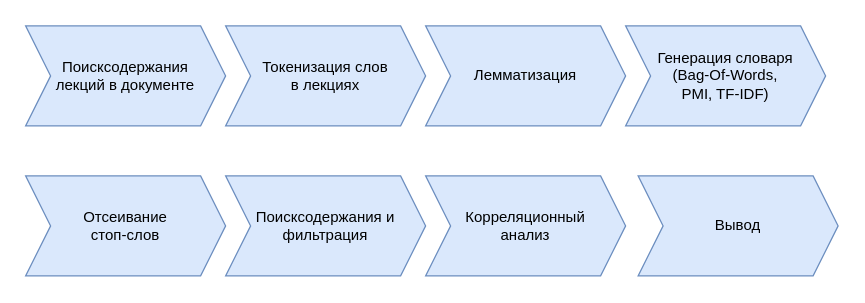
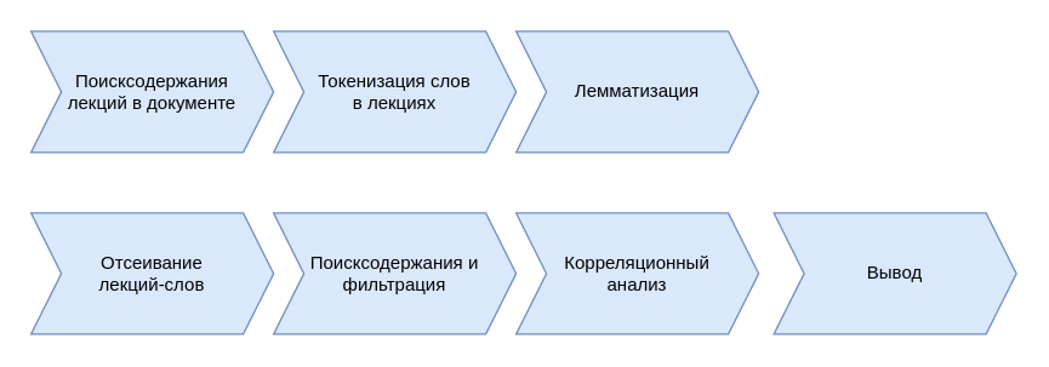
  <mxCell id="0" />
  <mxCell id="1" parent="0" />
  <mxCell id="2" value="Поисксодержания&lt;br&gt;лекций в документе" style="shape=step;perimeter=stepPerimeter;whiteSpace=wrap;html=1;fixedSize=1;fillColor=#dae8fc;strokeColor=#6c8ebf;" vertex="1" parent="1"><mxGeometry x="20" y="20" width="160" height="80" as="geometry" /></mxCell>
- <mxCell id="3" value="Генерация словаря&lt;br&gt;(Bag-Of-Words,&lt;br&gt;PMI, TF-IDF)" style="shape=step;perimeter=stepPerimeter;whiteSpace=wrap;html=1;fixedSize=1;fillColor=#dae8fc;strokeColor=#6c8ebf;" vertex="1" parent="1"><mxGeometry x="500" y="20" width="160" height="80" as="geometry" /></mxCell>
  <mxCell id="4" value="Токенизация слов&lt;br&gt;в лекциях" style="shape=step;perimeter=stepPerimeter;whiteSpace=wrap;html=1;fixedSize=1;fillColor=#dae8fc;strokeColor=#6c8ebf;" vertex="1" parent="1"><mxGeometry x="180" y="20" width="160" height="80" as="geometry" /></mxCell>
  <mxCell id="5" value="Лемматизация" style="shape=step;perimeter=stepPerimeter;whiteSpace=wrap;html=1;fixedSize=1;fillColor=#dae8fc;strokeColor=#6c8ebf;" vertex="1" parent="1"><mxGeometry x="340" y="20" width="160" height="80" as="geometry" /></mxCell>
- <mxCell id="6" value="Отсеивание&lt;br&gt;стоп-слов" style="shape=step;perimeter=stepPerimeter;whiteSpace=wrap;html=1;fixedSize=1;fillColor=#dae8fc;strokeColor=#6c8ebf;" vertex="1" parent="1"><mxGeometry x="20" y="140" width="160" height="80" as="geometry" /></mxCell>
+ <mxCell id="6" value="Отсеивание&lt;br&gt;лекций-слов" style="shape=step;perimeter=stepPerimeter;whiteSpace=wrap;html=1;fixedSize=1;fillColor=#dae8fc;strokeColor=#6c8ebf;" vertex="1" parent="1"><mxGeometry x="20" y="140" width="160" height="80" as="geometry" /></mxCell>
  <mxCell id="7" value="Корреляционный&lt;br&gt;анализ" style="shape=step;perimeter=stepPerimeter;whiteSpace=wrap;html=1;fixedSize=1;fillColor=#dae8fc;strokeColor=#6c8ebf;" vertex="1" parent="1"><mxGeometry x="340" y="140" width="160" height="80" as="geometry" /></mxCell>
  <mxCell id="8" value="Вывод" style="shape=step;perimeter=stepPerimeter;whiteSpace=wrap;html=1;fixedSize=1;fillColor=#dae8fc;strokeColor=#6c8ebf;" vertex="1" parent="1"><mxGeometry x="510" y="140" width="160" height="80" as="geometry" /></mxCell>
  <mxCell id="9" value="Поисксодержания и&lt;br&gt;фильтрация" style="shape=step;perimeter=stepPerimeter;whiteSpace=wrap;html=1;fixedSize=1;fillColor=#dae8fc;strokeColor=#6c8ebf;" vertex="1" parent="1"><mxGeometry x="180" y="140" width="160" height="80" as="geometry" /></mxCell>
